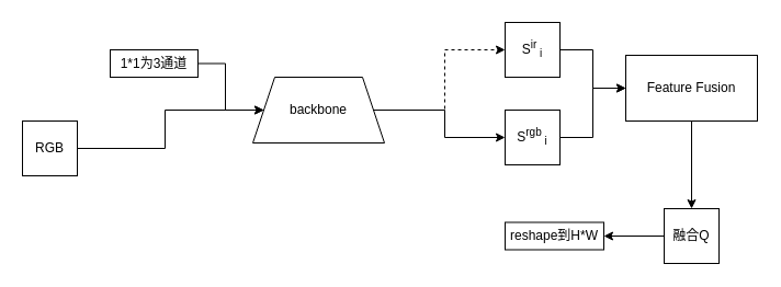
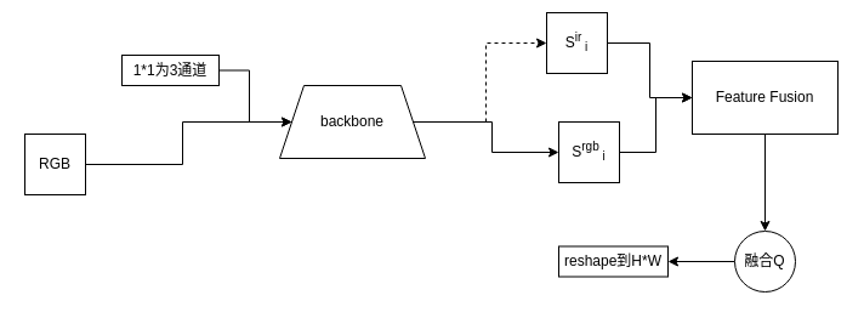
  <mxCell id="0" />
  <mxCell id="1" parent="0" />
  <mxCell id="2" style="edgeStyle=orthogonalEdgeStyle;rounded=0;orthogonalLoop=1;jettySize=auto;html=1;entryX=0;entryY=0.5;entryDx=0;entryDy=0;dashed=1;" edge="1" parent="1" source="4" target="10"><mxGeometry relative="1" as="geometry"><mxPoint x="420" y="90" as="targetPoint" /></mxGeometry></mxCell>
  <mxCell id="3" style="edgeStyle=orthogonalEdgeStyle;rounded=0;orthogonalLoop=1;jettySize=auto;html=1;entryX=0;entryY=0.5;entryDx=0;entryDy=0;" edge="1" parent="1" source="4" target="12"><mxGeometry relative="1" as="geometry" /></mxCell>
  <mxCell id="4" value="backbone" style="shape=trapezoid;perimeter=trapezoidPerimeter;whiteSpace=wrap;html=1;fixedSize=1;" vertex="1" parent="1"><mxGeometry x="230" y="70" width="120" height="60" as="geometry" /></mxCell>
  <mxCell id="5" style="edgeStyle=orthogonalEdgeStyle;rounded=0;orthogonalLoop=1;jettySize=auto;html=1;entryX=0;entryY=0.5;entryDx=0;entryDy=0;" edge="1" parent="1" source="6" target="4"><mxGeometry relative="1" as="geometry" /></mxCell>
  <mxCell id="6" value="RGB" style="rounded=0;whiteSpace=wrap;html=1;" vertex="1" parent="1"><mxGeometry x="20" y="110" width="50" height="50" as="geometry" /></mxCell>
  <mxCell id="7" style="edgeStyle=orthogonalEdgeStyle;rounded=0;orthogonalLoop=1;jettySize=auto;html=1;" edge="1" parent="1" source="8" target="4"><mxGeometry relative="1" as="geometry" /></mxCell>
  <mxCell id="8" value="1*1为3通道" style="rounded=0;whiteSpace=wrap;html=1;" vertex="1" parent="1"><mxGeometry x="100" y="45" width="80" height="25" as="geometry" /></mxCell>
  <mxCell id="9" style="edgeStyle=orthogonalEdgeStyle;rounded=0;orthogonalLoop=1;jettySize=auto;html=1;entryX=0;entryY=0.5;entryDx=0;entryDy=0;" edge="1" parent="1" source="10" target="14"><mxGeometry relative="1" as="geometry" /></mxCell>
- <mxCell id="10" value="S&lt;sup&gt;ir&amp;nbsp;&lt;/sup&gt;&lt;sub&gt;i&lt;/sub&gt;" style="rounded=0;whiteSpace=wrap;html=1;" vertex="1" parent="1"><mxGeometry x="460" y="20" width="50" height="50" as="geometry" /></mxCell>
+ <mxCell id="10" value="S&lt;sup&gt;ir&amp;nbsp;&lt;/sup&gt;&lt;sub&gt;i&lt;/sub&gt;" style="rounded=0;whiteSpace=wrap;html=1;" vertex="1" parent="1"><mxGeometry x="450" y="10" width="50" height="50" as="geometry" /></mxCell>
  <mxCell id="11" style="edgeStyle=orthogonalEdgeStyle;rounded=0;orthogonalLoop=1;jettySize=auto;html=1;exitX=1;exitY=0.5;exitDx=0;exitDy=0;entryX=0;entryY=0.5;entryDx=0;entryDy=0;" edge="1" parent="1" source="12" target="14"><mxGeometry relative="1" as="geometry" /></mxCell>
  <mxCell id="12" value="S&lt;sup&gt;rgb&lt;/sup&gt;&lt;sub&gt;&amp;nbsp;i&lt;/sub&gt;" style="rounded=0;whiteSpace=wrap;html=1;" vertex="1" parent="1"><mxGeometry x="460" y="100" width="50" height="50" as="geometry" /></mxCell>
  <mxCell id="13" style="edgeStyle=orthogonalEdgeStyle;rounded=0;orthogonalLoop=1;jettySize=auto;html=1;entryX=0.5;entryY=0;entryDx=0;entryDy=0;" edge="1" parent="1" source="14" target="16"><mxGeometry relative="1" as="geometry"><mxPoint x="630" y="190" as="targetPoint" /></mxGeometry></mxCell>
  <mxCell id="14" value="Feature Fusion" style="rounded=0;whiteSpace=wrap;html=1;" vertex="1" parent="1"><mxGeometry x="570" y="50" width="120" height="60" as="geometry" /></mxCell>
  <mxCell id="15" value="" style="edgeStyle=orthogonalEdgeStyle;rounded=0;orthogonalLoop=1;jettySize=auto;html=1;" edge="1" parent="1" source="16" target="17"><mxGeometry relative="1" as="geometry" /></mxCell>
- <mxCell id="16" value="融合Q" style="rounded=0;whiteSpace=wrap;html=1;" vertex="1" parent="1"><mxGeometry x="605" y="190" width="50" height="50" as="geometry" /></mxCell>
+ <mxCell id="16" value="融合Q" style="ellipse;whiteSpace=wrap;html=1;" vertex="1" parent="1"><mxGeometry x="605" y="190" width="50" height="50" as="geometry" /></mxCell>
  <mxCell id="17" value="reshape到H*W" style="whiteSpace=wrap;html=1;rounded=0;" vertex="1" parent="1"><mxGeometry x="460" y="202.5" width="90" height="25" as="geometry" /></mxCell>
